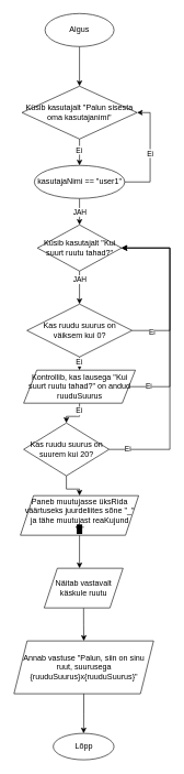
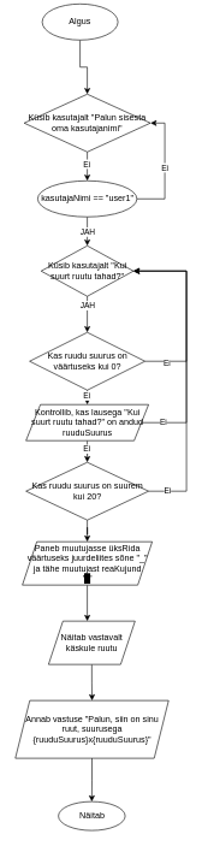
  <mxCell id="0" />
  <mxCell id="1" parent="0" />
  <mxCell id="2" style="edgeStyle=orthogonalEdgeStyle;rounded=0;orthogonalLoop=1;jettySize=auto;html=1;exitX=1;exitY=0.5;exitDx=0;exitDy=0;entryX=1;entryY=0.5;entryDx=0;entryDy=0;" edge="1" parent="1" source="6" target="22"><mxGeometry relative="1" as="geometry"><Array as="points"><mxPoint x="258" y="500" /><mxPoint x="258" y="375" /></Array></mxGeometry></mxCell>
  <mxCell id="3" value="Ei" style="edgeLabel;html=1;align=center;verticalAlign=middle;resizable=0;points=[];" vertex="1" connectable="0" parent="2"><mxGeometry x="-0.769" y="-1" relative="1" as="geometry"><mxPoint as="offset" /></mxGeometry></mxCell>
  <mxCell id="4" style="edgeStyle=orthogonalEdgeStyle;rounded=0;orthogonalLoop=1;jettySize=auto;html=1;exitX=0.5;exitY=1;exitDx=0;exitDy=0;entryX=0.5;entryY=0;entryDx=0;entryDy=0;" edge="1" parent="1" source="6" target="34"><mxGeometry relative="1" as="geometry" /></mxCell>
  <mxCell id="5" value="Ei" style="edgeLabel;html=1;align=center;verticalAlign=middle;resizable=0;points=[];" vertex="1" connectable="0" parent="4"><mxGeometry x="-0.285" y="-1" relative="1" as="geometry"><mxPoint as="offset" /></mxGeometry></mxCell>
- <mxCell id="6" value="Kas ruudu suurus on väiksem kui 0?" style="rhombus;whiteSpace=wrap;html=1;" vertex="1" parent="1"><mxGeometry x="40.5" y="460" width="160" height="80" as="geometry" /></mxCell>
+ <mxCell id="6" value="Kas ruudu suurus on väärtuseks kui 0?" style="rhombus;whiteSpace=wrap;html=1;" vertex="1" parent="1"><mxGeometry x="40.5" y="460" width="160" height="80" as="geometry" /></mxCell>
  <mxCell id="7" style="edgeStyle=orthogonalEdgeStyle;rounded=0;orthogonalLoop=1;jettySize=auto;html=1;exitX=1;exitY=0.5;exitDx=0;exitDy=0;entryX=1;entryY=0.5;entryDx=0;entryDy=0;" edge="1" parent="1" source="10" target="22"><mxGeometry relative="1" as="geometry"><Array as="points"><mxPoint x="258" y="680" /><mxPoint x="258" y="375" /></Array></mxGeometry></mxCell>
  <mxCell id="8" value="Ei" style="edgeLabel;html=1;align=center;verticalAlign=middle;resizable=0;points=[];" vertex="1" connectable="0" parent="7"><mxGeometry x="-0.879" y="1" relative="1" as="geometry"><mxPoint as="offset" /></mxGeometry></mxCell>
  <mxCell id="9" style="edgeStyle=orthogonalEdgeStyle;rounded=0;orthogonalLoop=1;jettySize=auto;html=1;exitX=0.5;exitY=1;exitDx=0;exitDy=0;" edge="1" parent="1" source="10" target="29"><mxGeometry relative="1" as="geometry" /></mxCell>
- <mxCell id="10" value="Kas ruudu suurus on suurem kui 20?" style="rhombus;whiteSpace=wrap;html=1;" vertex="1" parent="1"><mxGeometry x="35.5" y="640" width="130" height="80" as="geometry" /></mxCell>
+ <mxCell id="10" value="Kas ruudu suurus on suurem kui 20?" style="rhombus;whiteSpace=wrap;html=1;" vertex="1" parent="1"><mxGeometry x="35.5" y="640" width="170" height="80" as="geometry" /></mxCell>
  <mxCell id="11" style="edgeStyle=orthogonalEdgeStyle;rounded=0;orthogonalLoop=1;jettySize=auto;html=1;exitX=0.5;exitY=1;exitDx=0;exitDy=0;" edge="1" parent="1" source="13" target="19"><mxGeometry relative="1" as="geometry" /></mxCell>
  <mxCell id="12" value="Ei" style="edgeLabel;html=1;align=center;verticalAlign=middle;resizable=0;points=[];" vertex="1" connectable="0" parent="11"><mxGeometry x="-0.205" y="-1" relative="1" as="geometry"><mxPoint as="offset" /></mxGeometry></mxCell>
  <mxCell id="13" value="Küsib kasutajalt &quot;Palun sisesta oma kasutajanimi&quot;" style="rhombus;whiteSpace=wrap;html=1;" vertex="1" parent="1"><mxGeometry x="33" y="130" width="175" height="80" as="geometry" /></mxCell>
  <mxCell id="14" style="edgeStyle=orthogonalEdgeStyle;rounded=0;orthogonalLoop=1;jettySize=auto;html=1;exitX=0.5;exitY=1;exitDx=0;exitDy=0;" edge="1" parent="1" source="15" target="13"><mxGeometry relative="1" as="geometry" /></mxCell>
- <mxCell id="15" value="Algus" style="ellipse;whiteSpace=wrap;html=1;" vertex="1" parent="1"><mxGeometry x="68" y="20" width="105" height="50" as="geometry" /></mxCell>
+ <mxCell id="15" value="Algus" style="ellipse;whiteSpace=wrap;html=1;" vertex="1" parent="1"><mxGeometry x="58" y="5" width="105" height="50" as="geometry" /></mxCell>
  <mxCell id="16" style="edgeStyle=orthogonalEdgeStyle;rounded=0;orthogonalLoop=1;jettySize=auto;html=1;exitX=0.5;exitY=1;exitDx=0;exitDy=0;" edge="1" parent="1" source="19" target="22"><mxGeometry relative="1" as="geometry" /></mxCell>
  <mxCell id="17" value="JAH" style="edgeLabel;html=1;align=center;verticalAlign=middle;resizable=0;points=[];" vertex="1" connectable="0" parent="16"><mxGeometry x="-0.457" y="4" relative="1" as="geometry"><mxPoint x="-4" y="9" as="offset" /></mxGeometry></mxCell>
  <mxCell id="18" value="Ei" style="edgeStyle=orthogonalEdgeStyle;rounded=0;orthogonalLoop=1;jettySize=auto;html=1;exitX=1;exitY=0.5;exitDx=0;exitDy=0;entryX=1;entryY=0.5;entryDx=0;entryDy=0;" edge="1" parent="1" source="19" target="13"><mxGeometry relative="1" as="geometry"><Array as="points"><mxPoint x="228" y="275" /><mxPoint x="228" y="170" /></Array></mxGeometry></mxCell>
  <mxCell id="19" value="kasutajaNimi == &quot;user1&quot;" style="ellipse;whiteSpace=wrap;html=1;" vertex="1" parent="1"><mxGeometry x="51.75" y="250" width="137.5" height="50" as="geometry" /></mxCell>
  <mxCell id="20" style="edgeStyle=orthogonalEdgeStyle;rounded=0;orthogonalLoop=1;jettySize=auto;html=1;exitX=0.5;exitY=1;exitDx=0;exitDy=0;" edge="1" parent="1" source="22" target="6"><mxGeometry relative="1" as="geometry" /></mxCell>
  <mxCell id="21" value="JAH" style="edgeLabel;html=1;align=center;verticalAlign=middle;resizable=0;points=[];" vertex="1" connectable="0" parent="20"><mxGeometry x="-0.509" relative="1" as="geometry"><mxPoint as="offset" /></mxGeometry></mxCell>
  <mxCell id="22" value="Küsib kasutajalt &quot;Kui suurt ruutu tahad?&quot;" style="rhombus;whiteSpace=wrap;html=1;" vertex="1" parent="1"><mxGeometry x="56.5" y="340" width="128" height="70" as="geometry" /></mxCell>
  <mxCell id="23" style="edgeStyle=orthogonalEdgeStyle;rounded=0;orthogonalLoop=1;jettySize=auto;html=1;exitX=0.5;exitY=1;exitDx=0;exitDy=0;" edge="1" parent="1" source="24" target="28"><mxGeometry relative="1" as="geometry" /></mxCell>
  <mxCell id="24" value="Annab vastuse &quot;Palun, siin on sinu ruut, suurusega {ruuduSuurus}x{ruuduSuurus}&quot;" style="shape=parallelogram;perimeter=parallelogramPerimeter;whiteSpace=wrap;html=1;fixedSize=1;" vertex="1" parent="1"><mxGeometry x="20.75" y="970" width="212.5" height="80" as="geometry" /></mxCell>
  <mxCell id="25" style="edgeStyle=orthogonalEdgeStyle;rounded=0;orthogonalLoop=1;jettySize=auto;html=1;" edge="1" parent="1" source="29" target="27"><mxGeometry relative="1" as="geometry"><mxPoint x="120.5" y="840" as="sourcePoint" /><Array as="points"><mxPoint x="121" y="850" /><mxPoint x="121" y="850" /></Array></mxGeometry></mxCell>
  <mxCell id="26" style="edgeStyle=orthogonalEdgeStyle;rounded=0;orthogonalLoop=1;jettySize=auto;html=1;exitX=0.5;exitY=1;exitDx=0;exitDy=0;" edge="1" parent="1" source="27" target="24"><mxGeometry relative="1" as="geometry" /></mxCell>
  <mxCell id="27" value="Näitab vastavalt käskule ruutu" style="shape=parallelogram;perimeter=parallelogramPerimeter;whiteSpace=wrap;html=1;fixedSize=1;" vertex="1" parent="1"><mxGeometry x="66.75" y="860" width="120" height="60" as="geometry" /></mxCell>
- <mxCell id="28" value="Lõpp" style="ellipse;whiteSpace=wrap;html=1;" vertex="1" parent="1"><mxGeometry x="80.5" y="1110" width="92.5" height="40" as="geometry" /></mxCell>
+ <mxCell id="28" value="Näitab" style="ellipse;whiteSpace=wrap;html=1;" vertex="1" parent="1"><mxGeometry x="80.5" y="1110" width="92.5" height="40" as="geometry" /></mxCell>
  <mxCell id="29" value="Paneb muutujasse üksRida väärtuseks juurdeliites sõne &quot;_&quot; ja tähe muutujast reaKujund&lt;div&gt;'█'&lt;/div&gt;" style="shape=parallelogram;perimeter=parallelogramPerimeter;whiteSpace=wrap;html=1;fixedSize=1;" vertex="1" parent="1"><mxGeometry x="30.5" y="750" width="180" height="60" as="geometry" /></mxCell>
  <mxCell id="30" style="edgeStyle=orthogonalEdgeStyle;rounded=0;orthogonalLoop=1;jettySize=auto;html=1;exitX=0.5;exitY=1;exitDx=0;exitDy=0;" edge="1" parent="1" source="34" target="10"><mxGeometry relative="1" as="geometry" /></mxCell>
  <mxCell id="31" value="Ei" style="edgeLabel;html=1;align=center;verticalAlign=middle;resizable=0;points=[];" vertex="1" connectable="0" parent="30"><mxGeometry x="-0.557" y="-1" relative="1" as="geometry"><mxPoint as="offset" /></mxGeometry></mxCell>
  <mxCell id="32" style="edgeStyle=orthogonalEdgeStyle;rounded=0;orthogonalLoop=1;jettySize=auto;html=1;exitX=1;exitY=0.5;exitDx=0;exitDy=0;entryX=1;entryY=0.5;entryDx=0;entryDy=0;" edge="1" parent="1" source="34" target="22"><mxGeometry relative="1" as="geometry"><Array as="points"><mxPoint x="258" y="585" /><mxPoint x="258" y="375" /></Array></mxGeometry></mxCell>
  <mxCell id="33" value="Ei" style="edgeLabel;html=1;align=center;verticalAlign=middle;resizable=0;points=[];" vertex="1" connectable="0" parent="32"><mxGeometry x="-0.824" y="2" relative="1" as="geometry"><mxPoint as="offset" /></mxGeometry></mxCell>
  <mxCell id="34" value="Kontrollib, kas lausega &quot;Kui suurt ruutu tahad?&quot; on andud ruuduSuurus" style="shape=parallelogram;perimeter=parallelogramPerimeter;whiteSpace=wrap;html=1;fixedSize=1;" vertex="1" parent="1"><mxGeometry x="35.5" y="560" width="170" height="50" as="geometry" /></mxCell>
